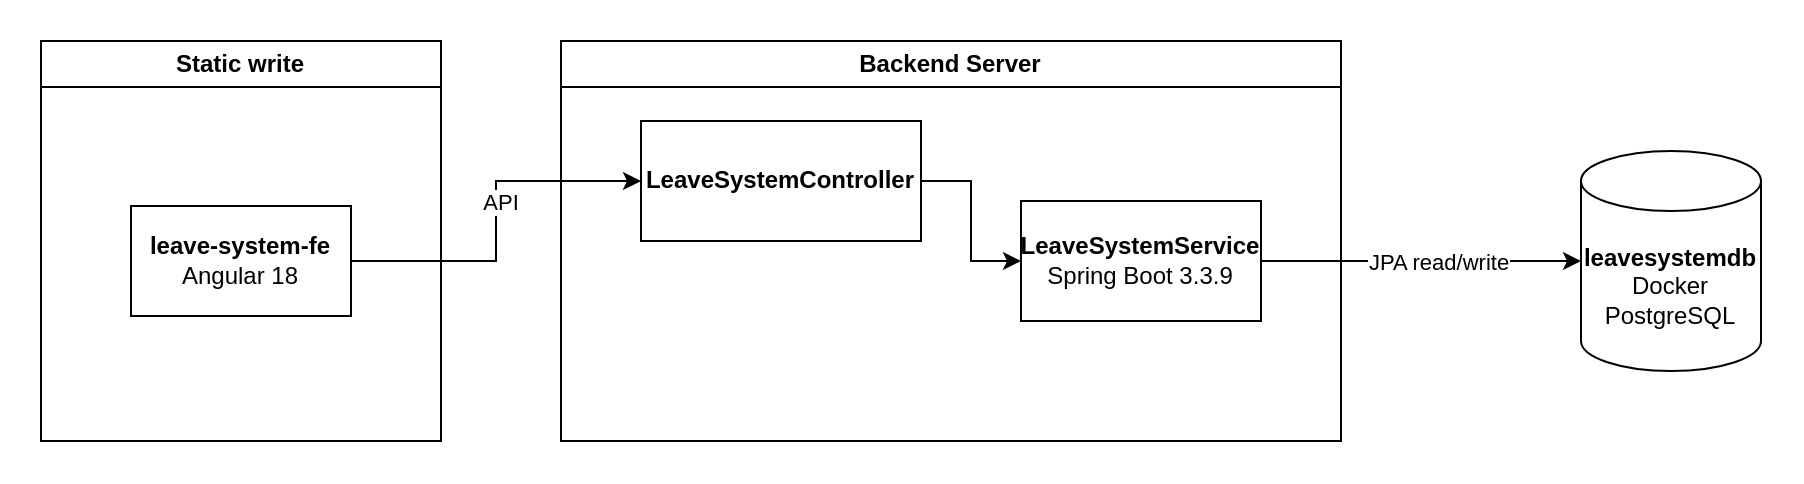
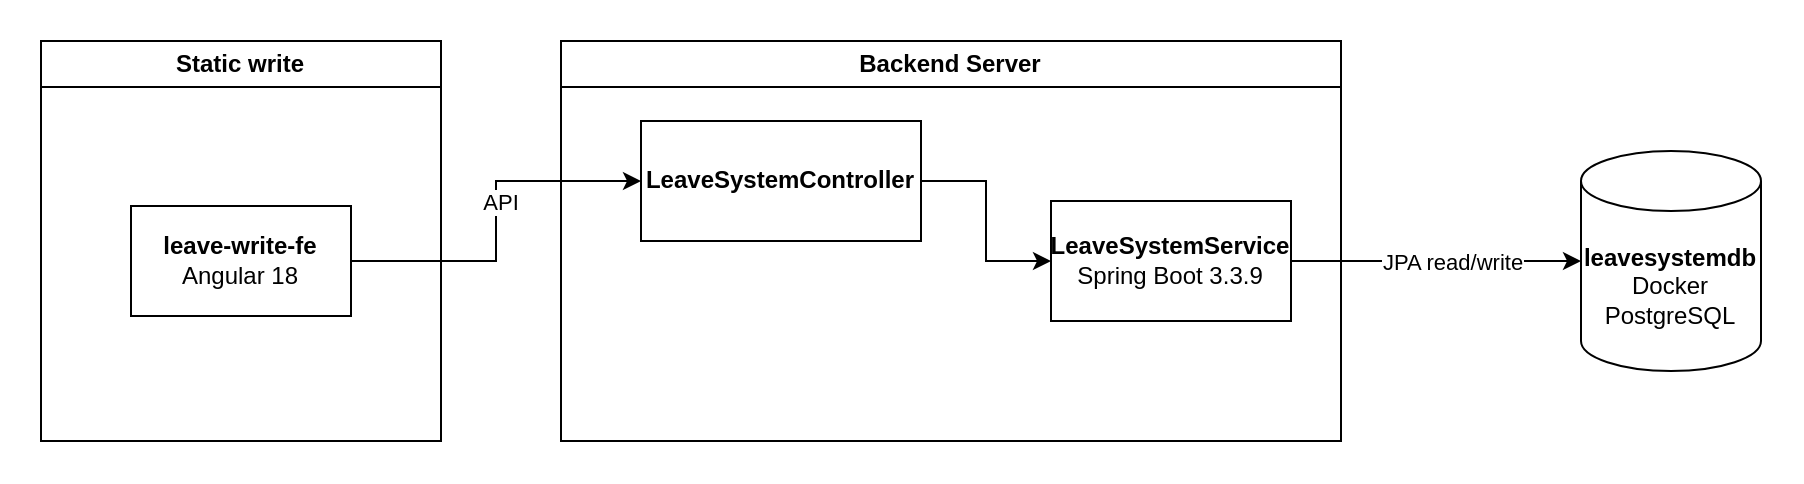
  <mxCell id="0" />
  <mxCell id="1" parent="0" />
  <mxCell id="2" value="Static write" style="swimlane;whiteSpace=wrap;html=1;" vertex="1" parent="1"><mxGeometry x="20" y="20" width="200" height="200" as="geometry" /></mxCell>
- <mxCell id="3" value="&lt;b&gt;leave-system-fe&lt;/b&gt;&lt;div&gt;Angular 18&lt;/div&gt;" style="rounded=0;whiteSpace=wrap;html=1;" vertex="1" parent="2"><mxGeometry x="45" y="82.5" width="110" height="55" as="geometry" /></mxCell>
+ <mxCell id="3" value="&lt;b&gt;leave-write-fe&lt;/b&gt;&lt;div&gt;Angular 18&lt;/div&gt;" style="rounded=0;whiteSpace=wrap;html=1;" vertex="1" parent="2"><mxGeometry x="45" y="82.5" width="110" height="55" as="geometry" /></mxCell>
  <mxCell id="4" value="Backend Server" style="swimlane;whiteSpace=wrap;html=1;" vertex="1" parent="1"><mxGeometry x="280" y="20" width="390" height="200" as="geometry" /></mxCell>
- <mxCell id="5" value="&lt;b&gt;LeaveSystemService&lt;/b&gt;&lt;div&gt;Spring Boot 3.3.9&lt;/div&gt;" style="rounded=0;whiteSpace=wrap;html=1;" vertex="1" parent="4"><mxGeometry x="230" y="80" width="120" height="60" as="geometry" /></mxCell>
+ <mxCell id="5" value="&lt;b&gt;LeaveSystemService&lt;/b&gt;&lt;div&gt;Spring Boot 3.3.9&lt;/div&gt;" style="rounded=0;whiteSpace=wrap;html=1;" vertex="1" parent="4"><mxGeometry x="245" y="80" width="120" height="60" as="geometry" /></mxCell>
  <mxCell id="6" style="edgeStyle=orthogonalEdgeStyle;rounded=0;orthogonalLoop=1;jettySize=auto;html=1;entryX=0;entryY=0.5;entryDx=0;entryDy=0;" edge="1" parent="4" source="7" target="5"><mxGeometry relative="1" as="geometry" /></mxCell>
  <mxCell id="7" value="&lt;b&gt;LeaveSystemController&lt;/b&gt;" style="rounded=0;whiteSpace=wrap;html=1;" vertex="1" parent="4"><mxGeometry x="40" y="40" width="140" height="60" as="geometry" /></mxCell>
  <mxCell id="8" value="&lt;b&gt;leavesystemdb&lt;/b&gt;&lt;div&gt;Docker&lt;/div&gt;&lt;div&gt;PostgreSQL&lt;/div&gt;" style="shape=cylinder3;whiteSpace=wrap;html=1;boundedLbl=1;backgroundOutline=1;size=15;" vertex="1" parent="1"><mxGeometry x="790" y="75" width="90" height="110" as="geometry" /></mxCell>
  <mxCell id="9" style="edgeStyle=orthogonalEdgeStyle;rounded=0;orthogonalLoop=1;jettySize=auto;html=1;" edge="1" parent="1" source="5" target="8"><mxGeometry relative="1" as="geometry" /></mxCell>
  <mxCell id="10" value="JPA read/write" style="edgeLabel;html=1;align=center;verticalAlign=middle;resizable=0;points=[];" vertex="1" connectable="0" parent="9"><mxGeometry x="0.097" relative="1" as="geometry"><mxPoint as="offset" /></mxGeometry></mxCell>
  <mxCell id="11" style="edgeStyle=orthogonalEdgeStyle;rounded=0;orthogonalLoop=1;jettySize=auto;html=1;entryX=0;entryY=0.5;entryDx=0;entryDy=0;" edge="1" parent="1" source="3" target="7"><mxGeometry relative="1" as="geometry" /></mxCell>
  <mxCell id="12" value="API" style="edgeLabel;html=1;align=center;verticalAlign=middle;resizable=0;points=[];" vertex="1" connectable="0" parent="11"><mxGeometry x="0.105" y="-2" relative="1" as="geometry"><mxPoint as="offset" /></mxGeometry></mxCell>
